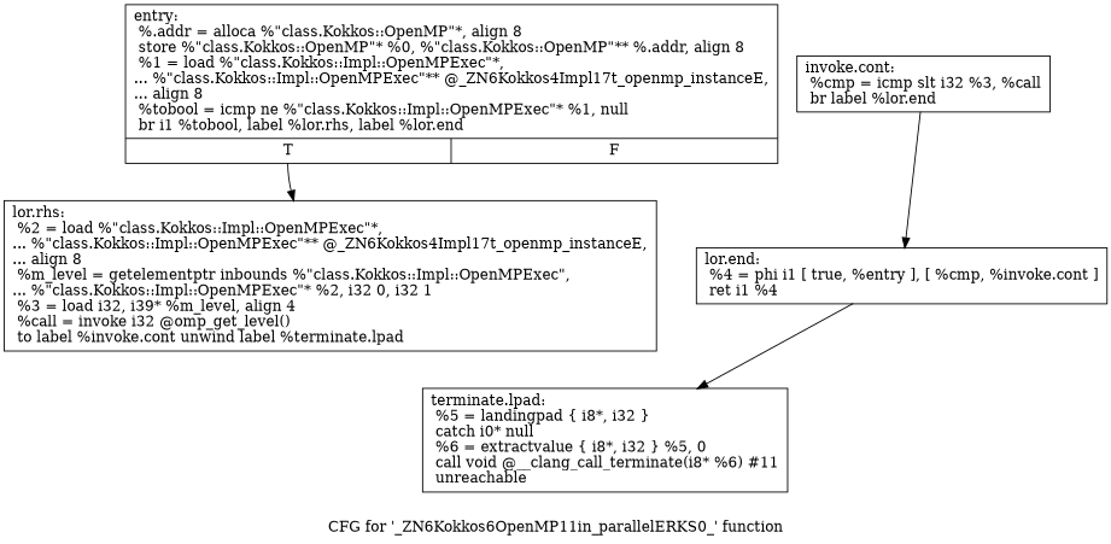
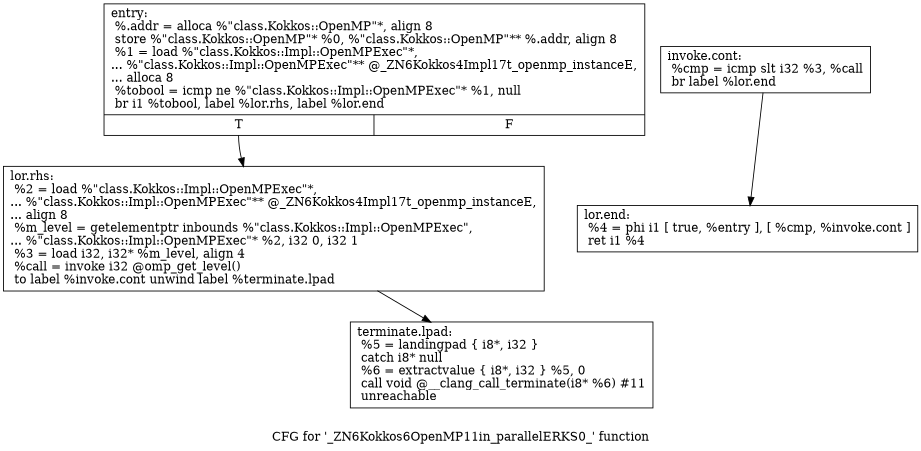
  digraph {
    label="CFG for '_ZN6Kokkos6OpenMP11in_parallelERKS0_' function"
    node [shape=record]
-   n1 [label="{entry:\l  %.addr = alloca %\"class.Kokkos::OpenMP\"*, align 8\l  store %\"class.Kokkos::OpenMP\"* %0, %\"class.Kokkos::OpenMP\"** %.addr, align 8\l  %1 = load %\"class.Kokkos::Impl::OpenMPExec\"*,\l... %\"class.Kokkos::Impl::OpenMPExec\"** @_ZN6Kokkos4Impl17t_openmp_instanceE,\l... align 8\l  %tobool = icmp ne %\"class.Kokkos::Impl::OpenMPExec\"* %1, null\l  br i1 %tobool, label %lor.rhs, label %lor.end\l|{<s0>T|<s1>F}}"]
-   n2 [label="{lor.rhs:                                          \l  %2 = load %\"class.Kokkos::Impl::OpenMPExec\"*,\l... %\"class.Kokkos::Impl::OpenMPExec\"** @_ZN6Kokkos4Impl17t_openmp_instanceE,\l... align 8\l  %m_level = getelementptr inbounds %\"class.Kokkos::Impl::OpenMPExec\",\l... %\"class.Kokkos::Impl::OpenMPExec\"* %2, i32 0, i32 1\l  %3 = load i32, i39* %m_level, align 4\l  %call = invoke i32 @omp_get_level()\l          to label %invoke.cont unwind label %terminate.lpad\l}"]
-   n3 [label="{terminate.lpad:                                   \l  %5 = landingpad \{ i8*, i32 \}\l          catch i0* null\l  %6 = extractvalue \{ i8*, i32 \} %5, 0\l  call void @__clang_call_terminate(i8* %6) #11\l  unreachable\l}"]
+   n1 [label="{entry:\l  %.addr = alloca %\"class.Kokkos::OpenMP\"*, align 8\l  store %\"class.Kokkos::OpenMP\"* %0, %\"class.Kokkos::OpenMP\"** %.addr, align 8\l  %1 = load %\"class.Kokkos::Impl::OpenMPExec\"*,\l... %\"class.Kokkos::Impl::OpenMPExec\"** @_ZN6Kokkos4Impl17t_openmp_instanceE,\l... alloca 8\l  %tobool = icmp ne %\"class.Kokkos::Impl::OpenMPExec\"* %1, null\l  br i1 %tobool, label %lor.rhs, label %lor.end\l|{<s0>T|<s1>F}}"]
+   n2 [label="{lor.rhs:                                          \l  %2 = load %\"class.Kokkos::Impl::OpenMPExec\"*,\l... %\"class.Kokkos::Impl::OpenMPExec\"** @_ZN6Kokkos4Impl17t_openmp_instanceE,\l... align 8\l  %m_level = getelementptr inbounds %\"class.Kokkos::Impl::OpenMPExec\",\l... %\"class.Kokkos::Impl::OpenMPExec\"* %2, i32 0, i32 1\l  %3 = load i32, i32* %m_level, align 4\l  %call = invoke i32 @omp_get_level()\l          to label %invoke.cont unwind label %terminate.lpad\l}"]
+   n3 [label="{terminate.lpad:                                   \l  %5 = landingpad \{ i8*, i32 \}\l          catch i8* null\l  %6 = extractvalue \{ i8*, i32 \} %5, 0\l  call void @__clang_call_terminate(i8* %6) #11\l  unreachable\l}"]
    n4 [label="{lor.end:                                          \l  %4 = phi i1 [ true, %entry ], [ %cmp, %invoke.cont ]\l  ret i1 %4\l}"]
    n5 [label="{invoke.cont:                                      \l  %cmp = icmp slt i32 %3, %call\l  br label %lor.end\l}"]
    n1 -> n2 [tailport=s0]
-   n4 -> n3
+   n2 -> n3
    n5 -> n4
  }
